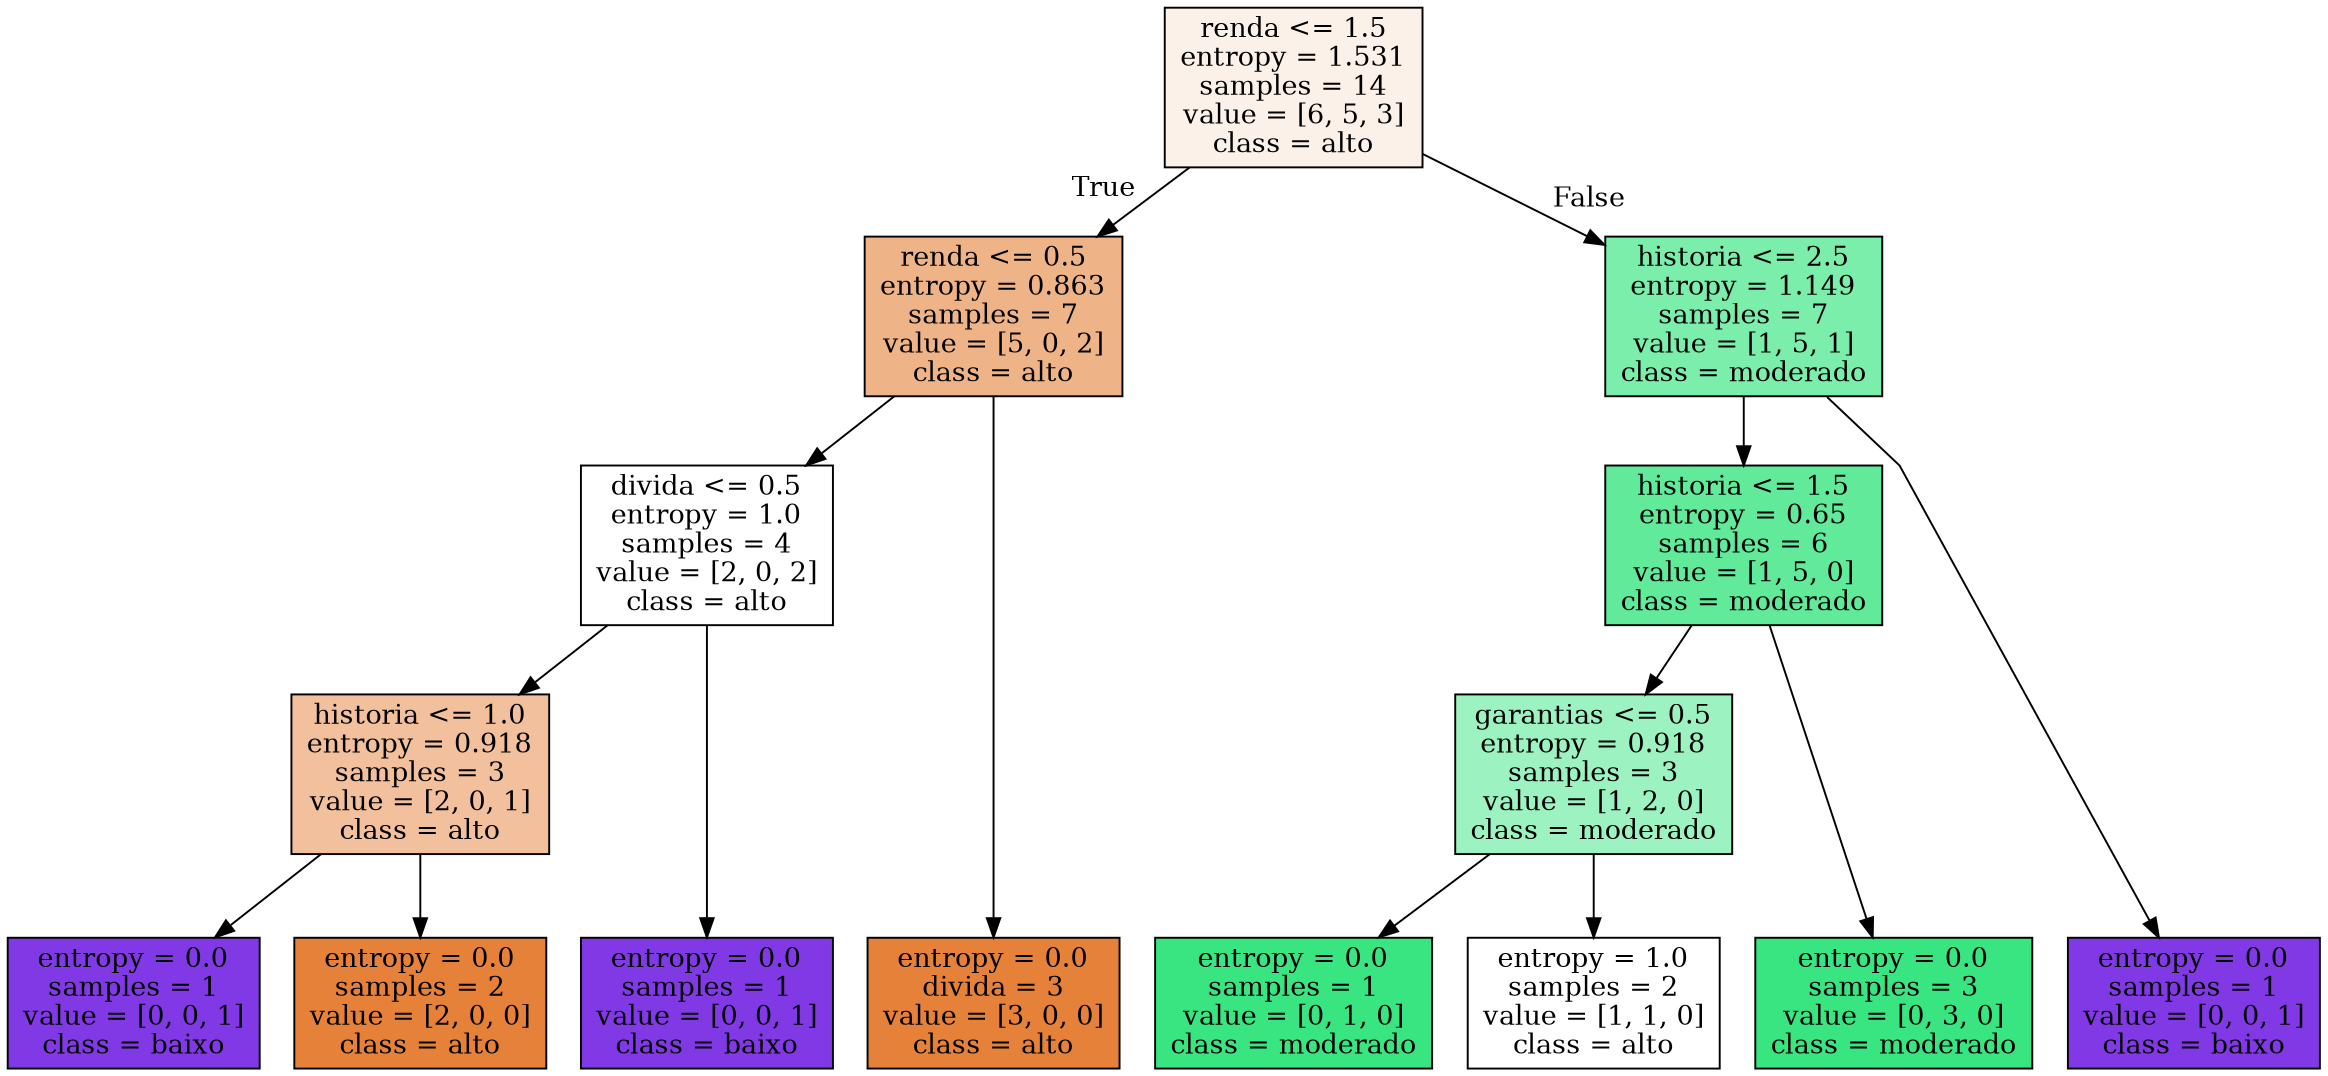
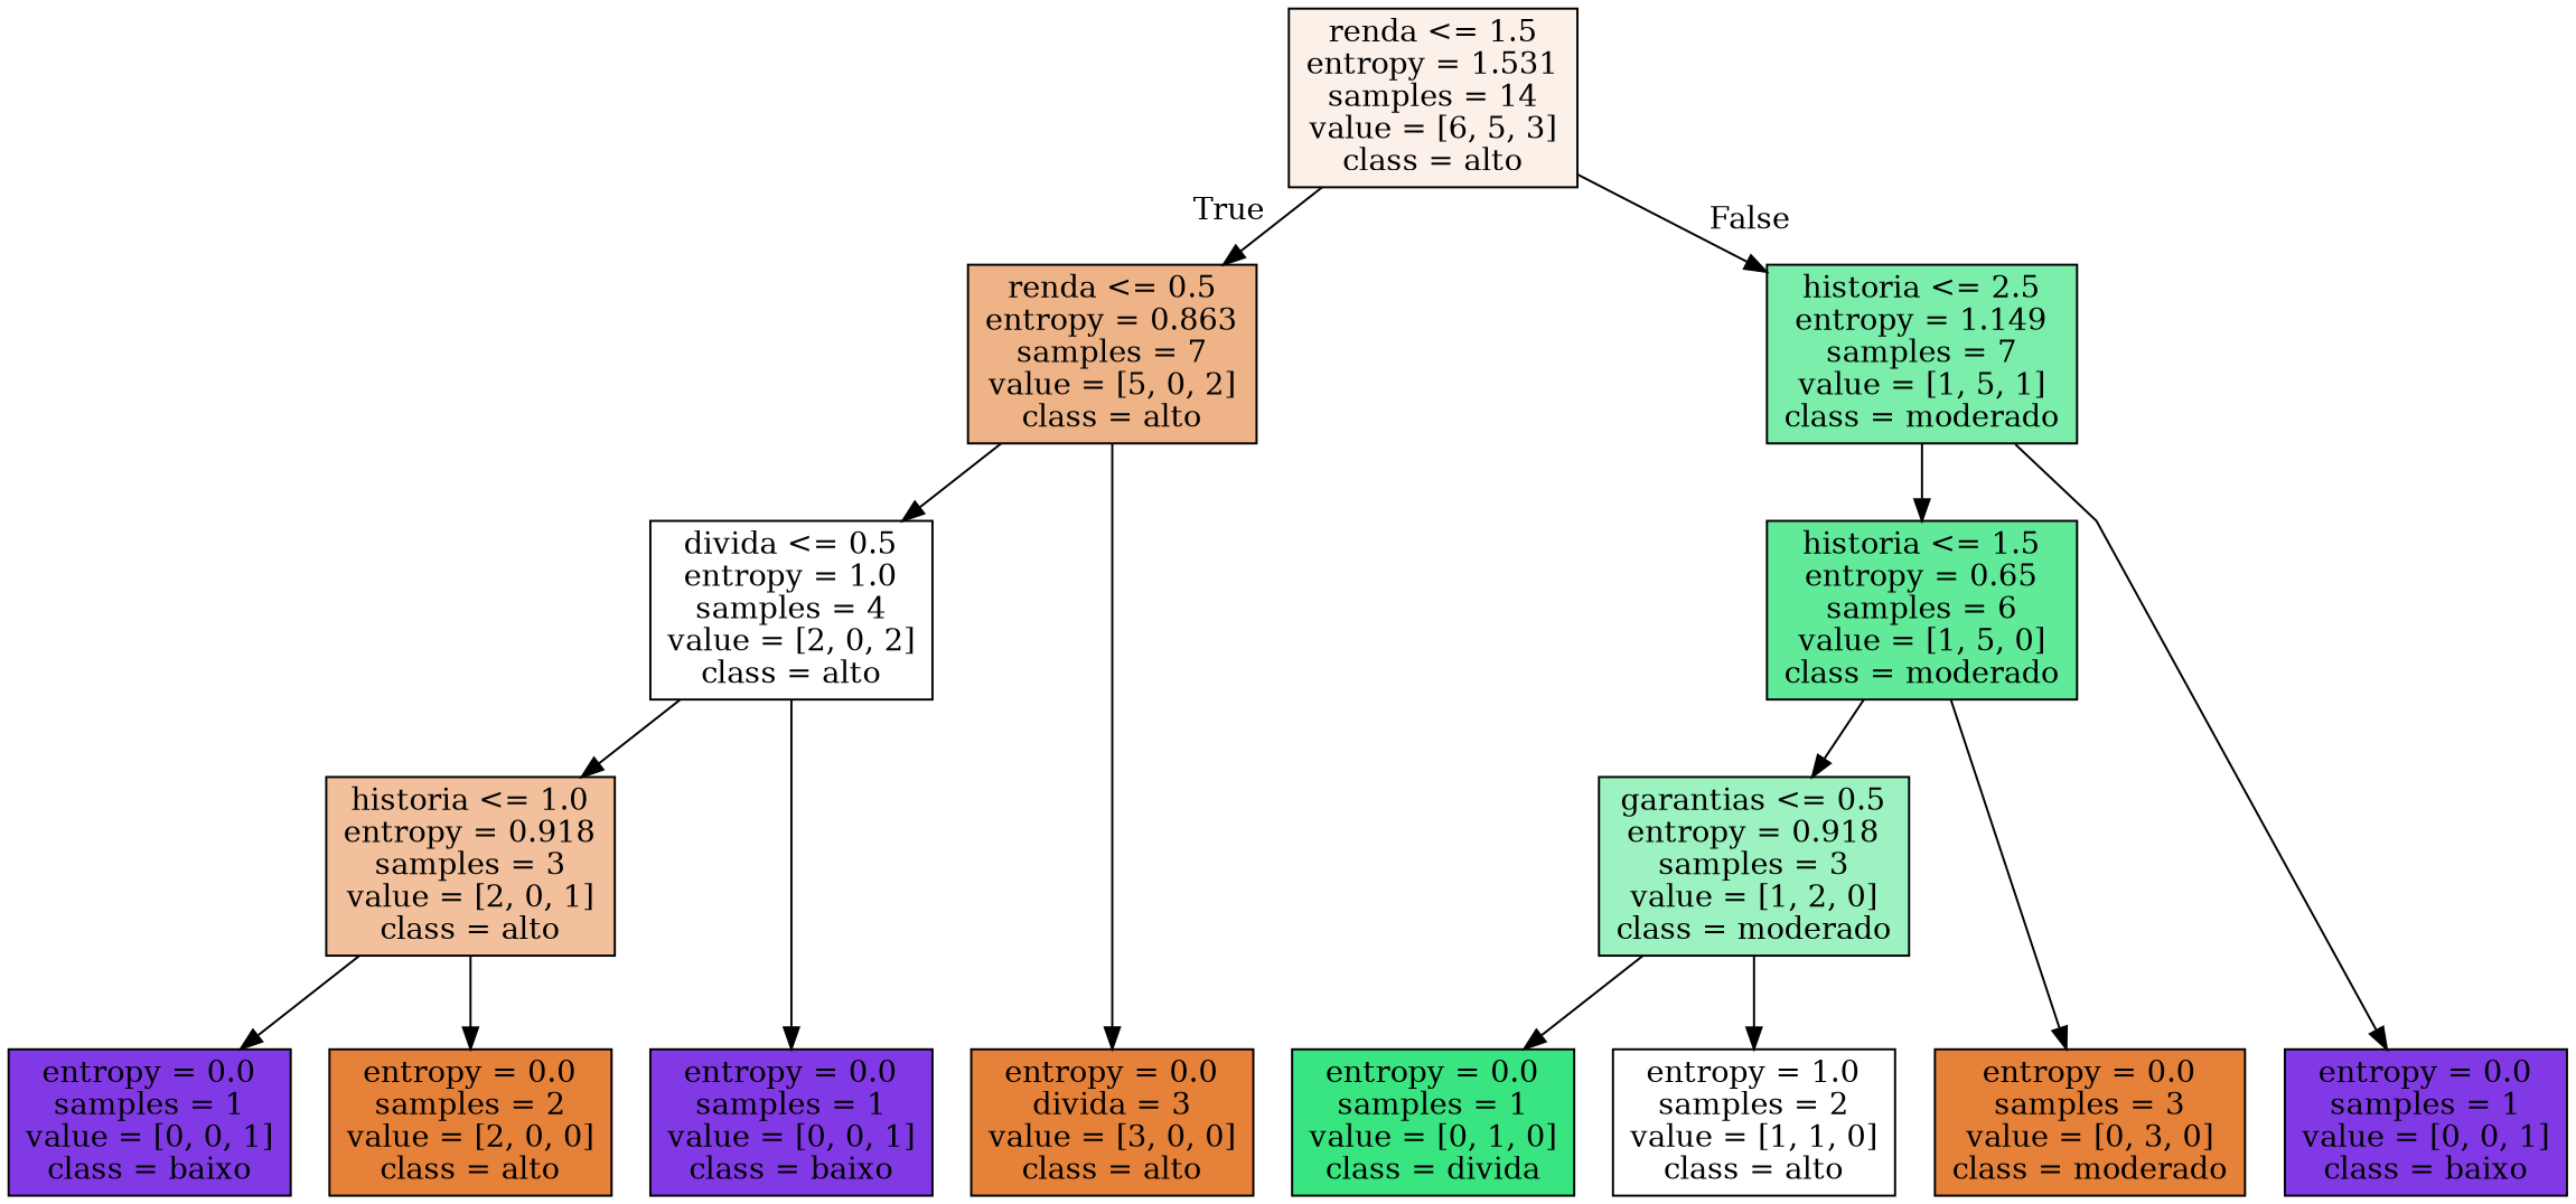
  digraph {
    ranksep=equally
    splines=polyline
    node [color=black fillcolor="#8139e5" shape=box style=filled]
    n1 [fillcolor="#fcf1e9" label="renda <= 1.5\nentropy = 1.531\nsamples = 14\nvalue = [6, 5, 3]\nclass = alto"]
    n2 [fillcolor="#efb388" label="renda <= 0.5\nentropy = 0.863\nsamples = 7\nvalue = [5, 0, 2]\nclass = alto"]
    n3 [fillcolor="#7beeab" label="historia <= 2.5\nentropy = 1.149\nsamples = 7\nvalue = [1, 5, 1]\nclass = moderado"]
    n4 [fillcolor="#ffffff" label="divida <= 0.5\nentropy = 1.0\nsamples = 4\nvalue = [2, 0, 2]\nclass = alto"]
    n5 [fillcolor="#61ea9a" label="historia <= 1.5\nentropy = 0.65\nsamples = 6\nvalue = [1, 5, 0]\nclass = moderado"]
    n6 [fillcolor="#f2c09c" label="historia <= 1.0\nentropy = 0.918\nsamples = 3\nvalue = [2, 0, 1]\nclass = alto"]
    n7 [fillcolor="#9cf2c0" label="garantias <= 0.5\nentropy = 0.918\nsamples = 3\nvalue = [1, 2, 0]\nclass = moderado"]
    n8 [fillcolor="#e58139" label="entropy = 0.0\ndivida = 3\nvalue = [3, 0, 0]\nclass = alto"]
    n9 [label="entropy = 0.0\nsamples = 1\nvalue = [0, 0, 1]\nclass = baixo"]
    n10 [fillcolor="#e58139" label="entropy = 0.0\nsamples = 2\nvalue = [2, 0, 0]\nclass = alto"]
    n11 [label="entropy = 0.0\nsamples = 1\nvalue = [0, 0, 1]\nclass = baixo"]
-   n12 [fillcolor="#39e581" label="entropy = 0.0\nsamples = 3\nvalue = [0, 3, 0]\nclass = moderado"]
-   n13 [fillcolor="#39e581" label="entropy = 0.0\nsamples = 1\nvalue = [0, 1, 0]\nclass = moderado"]
+   n12 [fillcolor="#e58139" label="entropy = 0.0\nsamples = 3\nvalue = [0, 3, 0]\nclass = moderado"]
+   n13 [fillcolor="#39e581" label="entropy = 0.0\nsamples = 1\nvalue = [0, 1, 0]\nclass = divida"]
    n14 [fillcolor="#ffffff" label="entropy = 1.0\nsamples = 2\nvalue = [1, 1, 0]\nclass = alto"]
    n15 [label="entropy = 0.0\nsamples = 1\nvalue = [0, 0, 1]\nclass = baixo"]
    subgraph sub_1 {
      rank=same
      n1
    }
    subgraph sub_2 {
      rank=same
      n2
      n3
    }
    subgraph sub_3 {
      rank=same
      n4
      n5
    }
    subgraph sub_4 {
      rank=same
      n6
      n7
    }
    subgraph sub_5 {
      rank=same
      n8
      n9
      n10
      n11
      n12
      n13
      n14
      n15
    }
    n1 -> n2 [headlabel=True labelangle=45 labeldistance=2.5]
    n1 -> n3 [headlabel=False labelangle=-45 labeldistance=2.5]
    n2 -> n4
    n2 -> n8
    n3 -> n5
    n3 -> n15
    n4 -> n6
    n4 -> n11
    n5 -> n7
    n5 -> n12
    n6 -> n9
    n6 -> n10
    n7 -> n13
    n7 -> n14
  }
